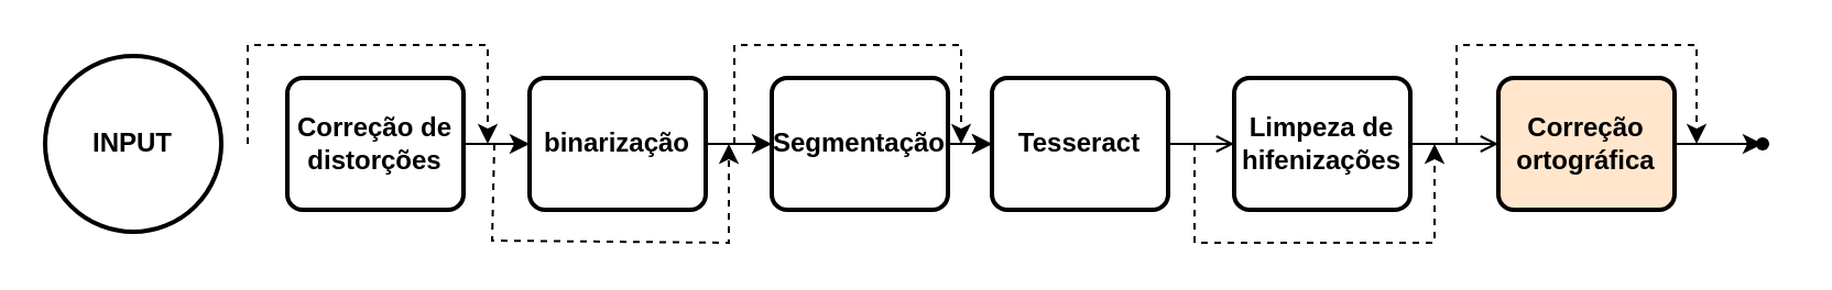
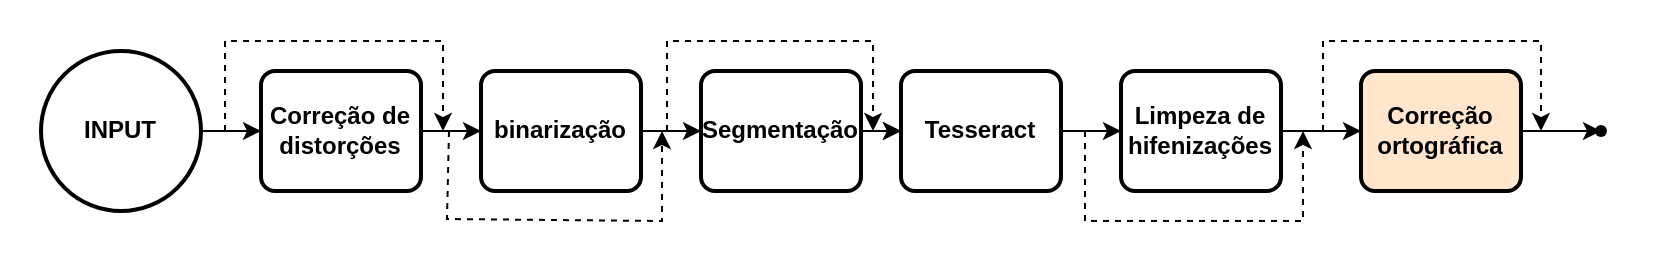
  <mxCell id="0" />
  <mxCell id="1" parent="0" />
  <mxCell id="2" value="" style="shape=waypoint;sketch=0;fillStyle=solid;size=6;pointerEvents=1;points=[];fillColor=none;resizable=0;rotatable=0;perimeter=centerPerimeter;snapToPoint=1;" parent="1" vertex="1"><mxGeometry x="790" y="55" width="20" height="20" as="geometry" /></mxCell>
+ <mxCell id="3" value="" style="edgeStyle=orthogonalEdgeStyle;rounded=0;orthogonalLoop=1;jettySize=auto;html=1;" parent="1" source="4" target="14" edge="1"><mxGeometry relative="1" as="geometry" /></mxCell>
  <mxCell id="4" value="INPUT" style="strokeWidth=2;html=1;shape=mxgraph.flowchart.start_2;whiteSpace=wrap;fontStyle=1" parent="1" vertex="1"><mxGeometry x="20" y="25" width="80" height="80" as="geometry" /></mxCell>
  <mxCell id="5" value="" style="edgeStyle=orthogonalEdgeStyle;rounded=0;orthogonalLoop=1;jettySize=auto;html=1;" parent="1" source="6" target="17" edge="1"><mxGeometry relative="1" as="geometry" /></mxCell>
  <mxCell id="6" value="&lt;b&gt;binarização&lt;/b&gt;" style="rounded=1;whiteSpace=wrap;html=1;absoluteArcSize=1;arcSize=14;strokeWidth=2;" parent="1" vertex="1"><mxGeometry x="240" y="35" width="80" height="60" as="geometry" /></mxCell>
- <mxCell id="7" value="" style="edgeStyle=orthogonalEdgeStyle;rounded=0;orthogonalLoop=1;jettySize=auto;html=1;endArrow=open;" parent="1" source="8" target="12" edge="1"><mxGeometry relative="1" as="geometry" /></mxCell>
+ <mxCell id="7" value="" style="edgeStyle=orthogonalEdgeStyle;rounded=0;orthogonalLoop=1;jettySize=auto;html=1;" parent="1" source="8" target="12" edge="1"><mxGeometry relative="1" as="geometry" /></mxCell>
  <mxCell id="8" value="&lt;b&gt;Tesseract&lt;/b&gt;" style="rounded=1;whiteSpace=wrap;html=1;absoluteArcSize=1;arcSize=14;strokeWidth=2;" parent="1" vertex="1"><mxGeometry x="450" y="35" width="80" height="60" as="geometry" /></mxCell>
  <mxCell id="9" value="" style="edgeStyle=orthogonalEdgeStyle;rounded=0;orthogonalLoop=1;jettySize=auto;html=1;" parent="1" source="10" target="2" edge="1"><mxGeometry relative="1" as="geometry" /></mxCell>
  <mxCell id="10" value="&lt;b&gt;Correção ortográfica&lt;/b&gt;" style="rounded=1;whiteSpace=wrap;html=1;absoluteArcSize=1;arcSize=14;strokeWidth=2;fillColor=#ffe6cc;" parent="1" vertex="1"><mxGeometry x="680" y="35" width="80" height="60" as="geometry" /></mxCell>
- <mxCell id="11" value="" style="edgeStyle=orthogonalEdgeStyle;rounded=0;orthogonalLoop=1;jettySize=auto;html=1;endArrow=open;" parent="1" source="12" target="10" edge="1"><mxGeometry relative="1" as="geometry" /></mxCell>
+ <mxCell id="11" value="" style="edgeStyle=orthogonalEdgeStyle;rounded=0;orthogonalLoop=1;jettySize=auto;html=1;" parent="1" source="12" target="10" edge="1"><mxGeometry relative="1" as="geometry" /></mxCell>
  <mxCell id="12" value="&lt;b&gt;Limpeza de hifenizações&lt;/b&gt;" style="rounded=1;whiteSpace=wrap;html=1;absoluteArcSize=1;arcSize=14;strokeWidth=2;" parent="1" vertex="1"><mxGeometry x="560" y="35" width="80" height="60" as="geometry" /></mxCell>
  <mxCell id="13" value="" style="edgeStyle=orthogonalEdgeStyle;rounded=0;orthogonalLoop=1;jettySize=auto;html=1;" parent="1" source="14" target="6" edge="1"><mxGeometry relative="1" as="geometry" /></mxCell>
  <mxCell id="14" value="&lt;b&gt;Correção de distorções&lt;/b&gt;" style="rounded=1;whiteSpace=wrap;html=1;absoluteArcSize=1;arcSize=14;strokeWidth=2;" parent="1" vertex="1"><mxGeometry x="130" y="35" width="80" height="60" as="geometry" /></mxCell>
  <mxCell id="15" value="" style="edgeStyle=orthogonalEdgeStyle;rounded=0;orthogonalLoop=1;jettySize=auto;html=1;" parent="1" source="17" target="8" edge="1"><mxGeometry relative="1" as="geometry" /></mxCell>
  <mxCell id="16" value="" style="edgeStyle=orthogonalEdgeStyle;rounded=0;orthogonalLoop=1;jettySize=auto;html=1;" edge="1" parent="1" source="17" target="8"><mxGeometry relative="1" as="geometry" /></mxCell>
  <mxCell id="17" value="&lt;b&gt;Segmentação&lt;/b&gt;" style="rounded=1;whiteSpace=wrap;html=1;absoluteArcSize=1;arcSize=14;strokeWidth=2;" parent="1" vertex="1"><mxGeometry x="350" y="35" width="80" height="60" as="geometry" /></mxCell>
  <mxCell id="18" value="" style="endArrow=classic;html=1;rounded=0;dashed=1;" parent="1" edge="1"><mxGeometry width="50" height="50" relative="1" as="geometry"><mxPoint x="112" y="65" as="sourcePoint" /><mxPoint x="221" y="65" as="targetPoint" /><Array as="points"><mxPoint x="112" y="20" /><mxPoint x="221" y="20" /></Array></mxGeometry></mxCell>
  <mxCell id="19" value="" style="endArrow=classic;html=1;rounded=0;dashed=1;" parent="1" edge="1"><mxGeometry width="50" height="50" relative="1" as="geometry"><mxPoint x="224" y="65" as="sourcePoint" /><mxPoint x="330.5" y="65" as="targetPoint" /><Array as="points"><mxPoint x="223" y="109" /><mxPoint x="330.5" y="110" /></Array></mxGeometry></mxCell>
  <mxCell id="20" value="" style="endArrow=classic;html=1;rounded=0;dashed=1;" parent="1" edge="1"><mxGeometry width="50" height="50" relative="1" as="geometry"><mxPoint x="542" y="65" as="sourcePoint" /><mxPoint x="651" y="65" as="targetPoint" /><Array as="points"><mxPoint x="542" y="110" /><mxPoint x="651" y="110" /></Array></mxGeometry></mxCell>
  <mxCell id="21" value="" style="endArrow=classic;html=1;rounded=0;dashed=1;" parent="1" edge="1"><mxGeometry width="50" height="50" relative="1" as="geometry"><mxPoint x="333" y="65" as="sourcePoint" /><mxPoint x="436" y="65" as="targetPoint" /><Array as="points"><mxPoint x="333" y="20" /><mxPoint x="436" y="20" /></Array></mxGeometry></mxCell>
  <mxCell id="22" value="" style="endArrow=classic;html=1;rounded=0;dashed=1;" parent="1" edge="1"><mxGeometry width="50" height="50" relative="1" as="geometry"><mxPoint x="661" y="65" as="sourcePoint" /><mxPoint x="770" y="65" as="targetPoint" /><Array as="points"><mxPoint x="661" y="20" /><mxPoint x="770" y="20" /></Array></mxGeometry></mxCell>
